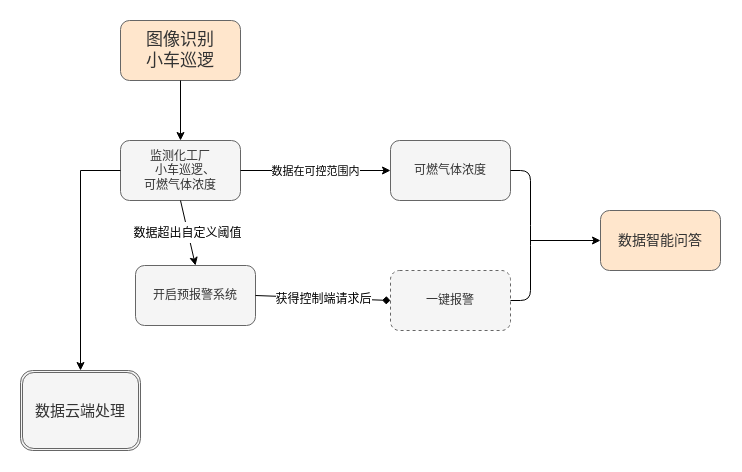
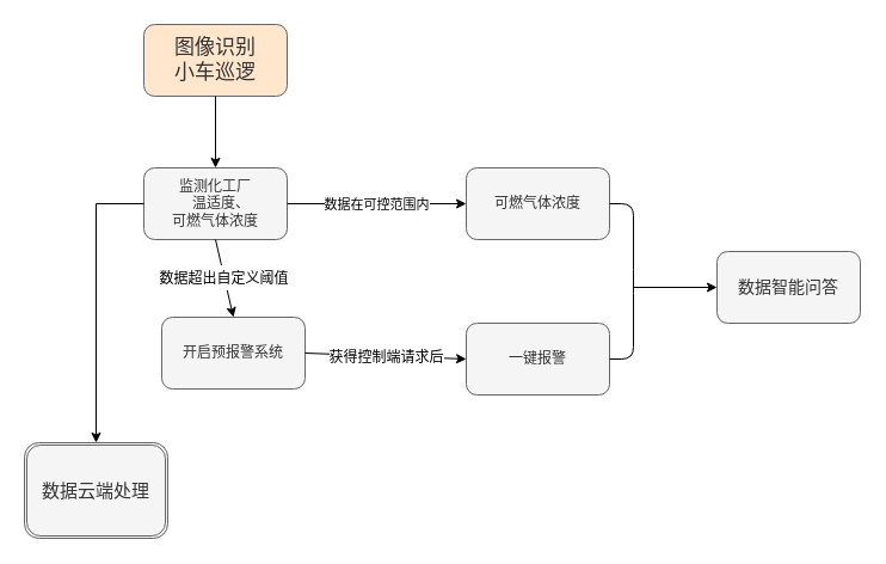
  <mxCell id="0" />
  <mxCell id="1" parent="0" />
  <mxCell id="2" value="&lt;font style=&quot;font-size: 17px&quot;&gt;图像识别&lt;br&gt;小车巡逻&lt;/font&gt;" style="rounded=1;whiteSpace=wrap;html=1;fillColor=#ffe6cc;strokeColor=#666666;fontColor=#333333;" vertex="1" parent="1"><mxGeometry x="120" y="20" width="120" height="60" as="geometry" /></mxCell>
- <mxCell id="3" value="监测化工厂&lt;br&gt;&amp;nbsp; &amp;nbsp;小车巡逻、&lt;br&gt;可燃气体浓度" style="rounded=1;whiteSpace=wrap;html=1;fillColor=#f5f5f5;fontColor=#333333;strokeColor=#666666;" vertex="1" parent="1"><mxGeometry x="120" y="140" width="120" height="60" as="geometry" /></mxCell>
+ <mxCell id="3" value="监测化工厂&lt;br&gt;&amp;nbsp; &amp;nbsp;温适度、&lt;br&gt;可燃气体浓度" style="rounded=1;whiteSpace=wrap;html=1;fillColor=#f5f5f5;fontColor=#333333;strokeColor=#666666;" vertex="1" parent="1"><mxGeometry x="120" y="140" width="120" height="60" as="geometry" /></mxCell>
  <mxCell id="4" value="开启预报警系统" style="rounded=1;whiteSpace=wrap;html=1;fillColor=#f5f5f5;fontColor=#333333;strokeColor=#666666;" vertex="1" parent="1"><mxGeometry x="135" y="265" width="120" height="60" as="geometry" /></mxCell>
- <mxCell id="5" value="一键报警" style="rounded=1;whiteSpace=wrap;html=1;fillColor=#f5f5f5;fontColor=#333333;strokeColor=#666666;dashed=1;" vertex="1" parent="1"><mxGeometry x="390" y="270" width="120" height="60" as="geometry" /></mxCell>
+ <mxCell id="5" value="一键报警" style="rounded=1;whiteSpace=wrap;html=1;fillColor=#f5f5f5;fontColor=#333333;strokeColor=#666666;" vertex="1" parent="1"><mxGeometry x="390" y="270" width="120" height="60" as="geometry" /></mxCell>
  <mxCell id="6" value="可燃气体浓度" style="rounded=1;whiteSpace=wrap;html=1;fillColor=#f5f5f5;fontColor=#333333;strokeColor=#666666;" vertex="1" parent="1"><mxGeometry x="390" y="140" width="120" height="60" as="geometry" /></mxCell>
  <mxCell id="7" value="" style="endArrow=classic;html=1;rounded=0;fontSize=17;exitX=0.5;exitY=1;exitDx=0;exitDy=0;entryX=0.5;entryY=0;entryDx=0;entryDy=0;" edge="1" parent="1" source="2" target="3"><mxGeometry width="50" height="50" relative="1" as="geometry"><mxPoint x="150" y="270" as="sourcePoint" /><mxPoint x="200" y="220" as="targetPoint" /></mxGeometry></mxCell>
  <mxCell id="8" value="&lt;font style=&quot;font-size: 12px&quot;&gt;数据超出自定义阈值&lt;/font&gt;" style="endArrow=classic;html=1;rounded=0;fontSize=17;exitX=0.5;exitY=1;exitDx=0;exitDy=0;entryX=0.5;entryY=0;entryDx=0;entryDy=0;" edge="1" parent="1" source="3" target="4"><mxGeometry width="50" height="50" relative="1" as="geometry"><mxPoint x="190" y="90" as="sourcePoint" /><mxPoint x="190" y="150" as="targetPoint" /></mxGeometry></mxCell>
  <mxCell id="9" value="&lt;font style=&quot;font-size: 11px&quot;&gt;数据在可控范围内&lt;/font&gt;" style="endArrow=classic;html=1;rounded=0;fontSize=17;exitX=1;exitY=0.5;exitDx=0;exitDy=0;entryX=0;entryY=0.5;entryDx=0;entryDy=0;" edge="1" parent="1" source="3" target="6"><mxGeometry width="50" height="50" relative="1" as="geometry"><mxPoint x="200" y="100" as="sourcePoint" /><mxPoint x="200" y="160" as="targetPoint" /><Array as="points"><mxPoint x="300" y="170" /></Array></mxGeometry></mxCell>
- <mxCell id="10" value="&lt;font style=&quot;font-size: 12px&quot;&gt;获得控制端请求后&lt;/font&gt;" style="endArrow=diamond;html=1;rounded=0;fontSize=17;exitX=1;exitY=0.5;exitDx=0;exitDy=0;entryX=0;entryY=0.5;entryDx=0;entryDy=0;" edge="1" parent="1" source="4" target="5"><mxGeometry width="50" height="50" relative="1" as="geometry"><mxPoint x="210" y="110" as="sourcePoint" /><mxPoint x="210" y="170" as="targetPoint" /></mxGeometry></mxCell>
+ <mxCell id="10" value="&lt;font style=&quot;font-size: 12px&quot;&gt;获得控制端请求后&lt;/font&gt;" style="endArrow=classic;html=1;rounded=0;fontSize=17;exitX=1;exitY=0.5;exitDx=0;exitDy=0;entryX=0;entryY=0.5;entryDx=0;entryDy=0;" edge="1" parent="1" source="4" target="5"><mxGeometry width="50" height="50" relative="1" as="geometry"><mxPoint x="210" y="110" as="sourcePoint" /><mxPoint x="210" y="170" as="targetPoint" /></mxGeometry></mxCell>
  <mxCell id="11" value="" style="shape=curlyBracket;whiteSpace=wrap;html=1;rounded=1;flipH=1;fontSize=12;size=0;" vertex="1" parent="1"><mxGeometry x="510" y="170" width="20" height="130" as="geometry" /></mxCell>
  <mxCell id="12" value="" style="endArrow=classic;html=1;rounded=0;fontSize=12;" edge="1" parent="1"><mxGeometry width="50" height="50" relative="1" as="geometry"><mxPoint x="530" y="240" as="sourcePoint" /><mxPoint x="600" y="240" as="targetPoint" /></mxGeometry></mxCell>
- <mxCell id="13" value="&lt;font style=&quot;font-size: 14px&quot;&gt;数据智能问答&lt;/font&gt;" style="rounded=1;whiteSpace=wrap;html=1;fontSize=12;fillColor=#ffe6cc;fontColor=#333333;strokeColor=#666666;" vertex="1" parent="1"><mxGeometry x="600" y="210" width="120" height="60" as="geometry" /></mxCell>
+ <mxCell id="13" value="&lt;font style=&quot;font-size: 14px&quot;&gt;数据智能问答&lt;/font&gt;" style="rounded=1;whiteSpace=wrap;html=1;fontSize=12;fillColor=#f5f5f5;fontColor=#333333;strokeColor=#666666;" vertex="1" parent="1"><mxGeometry x="600" y="210" width="120" height="60" as="geometry" /></mxCell>
  <mxCell id="14" value="" style="edgeStyle=elbowEdgeStyle;elbow=vertical;endArrow=classic;html=1;rounded=0;fontSize=14;exitX=0;exitY=0.5;exitDx=0;exitDy=0;" edge="1" parent="1" source="3"><mxGeometry width="50" height="50" relative="1" as="geometry"><mxPoint x="20" y="195" as="sourcePoint" /><mxPoint x="80" y="370" as="targetPoint" /><Array as="points"><mxPoint x="80" y="170" /><mxPoint x="20" y="220" /></Array></mxGeometry></mxCell>
  <mxCell id="15" value="&lt;font style=&quot;font-size: 15px&quot;&gt;数据云端处理&lt;/font&gt;" style="shape=ext;double=1;rounded=1;whiteSpace=wrap;html=1;fontSize=14;fillColor=#f5f5f5;fontColor=#333333;strokeColor=#666666;" vertex="1" parent="1"><mxGeometry x="20" y="370" width="120" height="80" as="geometry" /></mxCell>
